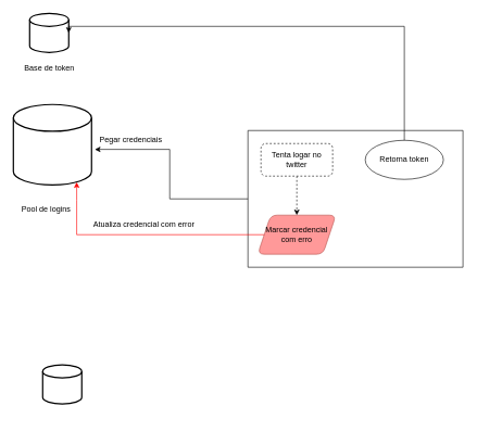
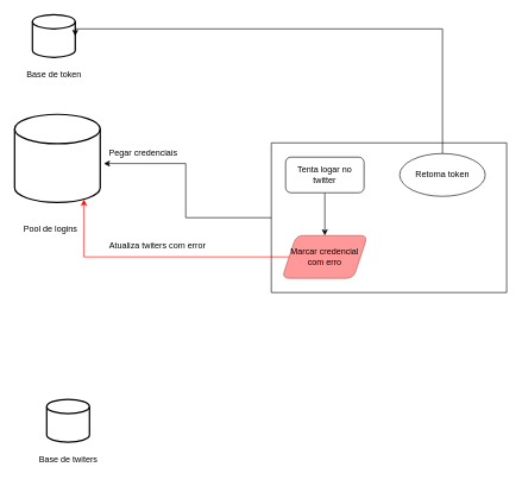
  <mxCell id="0" />
  <mxCell id="1" parent="0" />
  <mxCell id="2" value="" style="group" vertex="1" connectable="0" parent="1"><mxGeometry x="30" y="220" width="280" height="202" as="geometry" /></mxCell>
  <mxCell id="3" value="" style="strokeWidth=2;html=1;shape=mxgraph.flowchart.database;whiteSpace=wrap;" vertex="1" parent="2"><mxGeometry x="-10" y="-60" width="120" height="123.673" as="geometry" /></mxCell>
  <mxCell id="4" value="Pool de logins" style="text;html=1;align=center;verticalAlign=middle;resizable=0;points=[];autosize=1;strokeColor=none;fillColor=none;" vertex="1" parent="2"><mxGeometry x="-10" y="86.003" width="100" height="30" as="geometry" /></mxCell>
- <mxCell id="5" value="Atualiza credencial com error" style="text;html=1;align=center;verticalAlign=middle;resizable=0;points=[];autosize=1;strokeColor=none;fillColor=none;" vertex="1" parent="2"><mxGeometry x="100" y="110" width="180" height="30" as="geometry" /></mxCell>
+ <mxCell id="5" value="Atualiza twiters com error" style="text;html=1;align=center;verticalAlign=middle;resizable=0;points=[];autosize=1;strokeColor=none;fillColor=none;" vertex="1" parent="2"><mxGeometry x="100" y="110" width="180" height="30" as="geometry" /></mxCell>
  <mxCell id="6" value="" style="group" vertex="1" connectable="0" parent="1"><mxGeometry x="40" y="560" width="110" height="100" as="geometry" /></mxCell>
  <mxCell id="7" value="" style="strokeWidth=2;html=1;shape=mxgraph.flowchart.database;whiteSpace=wrap;" vertex="1" parent="6"><mxGeometry x="25" width="60" height="60" as="geometry" /></mxCell>
+ <mxCell id="8" value="&lt;div&gt;Base de twiters&lt;/div&gt;" style="text;html=1;align=center;verticalAlign=middle;resizable=0;points=[];autosize=1;strokeColor=none;fillColor=none;" vertex="1" parent="6"><mxGeometry y="70" width="110" height="30" as="geometry" /></mxCell>
  <mxCell id="9" value="" style="verticalLabelPosition=bottom;verticalAlign=top;html=1;shape=mxgraph.basic.rect;fillColor2=none;strokeWidth=1;size=20;indent=5;" vertex="1" parent="1"><mxGeometry x="380" y="200" width="330" height="210" as="geometry" /></mxCell>
  <mxCell id="10" style="edgeStyle=orthogonalEdgeStyle;rounded=0;orthogonalLoop=1;jettySize=auto;html=1;entryX=1.042;entryY=0.558;entryDx=0;entryDy=0;entryPerimeter=0;" edge="1" parent="1" source="9" target="3"><mxGeometry relative="1" as="geometry" /></mxCell>
  <mxCell id="11" value="Pegar credenciais" style="text;html=1;align=center;verticalAlign=middle;resizable=0;points=[];autosize=1;strokeColor=none;fillColor=none;" vertex="1" parent="1"><mxGeometry x="140" y="200" width="120" height="30" as="geometry" /></mxCell>
- <mxCell id="12" value="" style="edgeStyle=orthogonalEdgeStyle;rounded=0;orthogonalLoop=1;jettySize=auto;html=1;dashed=1;" edge="1" parent="1" source="13" target="14"><mxGeometry relative="1" as="geometry" /></mxCell>
- <mxCell id="13" value="Tenta logar no twitter" style="rounded=1;whiteSpace=wrap;html=1;dashed=1;" vertex="1" parent="1"><mxGeometry x="400" y="220" width="110" height="50" as="geometry" /></mxCell>
+ <mxCell id="12" value="" style="edgeStyle=orthogonalEdgeStyle;rounded=0;orthogonalLoop=1;jettySize=auto;html=1;" edge="1" parent="1" source="13" target="14"><mxGeometry relative="1" as="geometry" /></mxCell>
+ <mxCell id="13" value="Tenta logar no twitter" style="rounded=1;whiteSpace=wrap;html=1;" vertex="1" parent="1"><mxGeometry x="400" y="220" width="110" height="50" as="geometry" /></mxCell>
  <mxCell id="14" value="Marcar credencial com erro" style="shape=parallelogram;perimeter=parallelogramPerimeter;whiteSpace=wrap;html=1;fixedSize=1;rounded=1;fillColor=#FF9999;strokeColor=#b85450;" vertex="1" parent="1"><mxGeometry x="395" y="330" width="120" height="60" as="geometry" /></mxCell>
  <mxCell id="15" style="edgeStyle=orthogonalEdgeStyle;rounded=0;orthogonalLoop=1;jettySize=auto;html=1;entryX=0.81;entryY=0.966;entryDx=0;entryDy=0;entryPerimeter=0;strokeColor=#FF0000;" edge="1" parent="1" source="14" target="3"><mxGeometry relative="1" as="geometry" /></mxCell>
  <mxCell id="16" value="Retorna token" style="ellipse;whiteSpace=wrap;html=1;" vertex="1" parent="1"><mxGeometry x="560" y="215" width="120" height="60" as="geometry" /></mxCell>
  <mxCell id="17" value="" style="group" vertex="1" connectable="0" parent="1"><mxGeometry x="20" y="20" width="110" height="100" as="geometry" /></mxCell>
  <mxCell id="18" value="" style="strokeWidth=2;html=1;shape=mxgraph.flowchart.database;whiteSpace=wrap;" vertex="1" parent="17"><mxGeometry x="25" width="60" height="60" as="geometry" /></mxCell>
  <mxCell id="19" value="&lt;div&gt;Base de token&lt;/div&gt;" style="text;html=1;align=center;verticalAlign=middle;resizable=0;points=[];autosize=1;strokeColor=none;fillColor=none;" vertex="1" parent="17"><mxGeometry x="5" y="70" width="100" height="30" as="geometry" /></mxCell>
  <mxCell id="20" style="edgeStyle=orthogonalEdgeStyle;rounded=0;orthogonalLoop=1;jettySize=auto;html=1;entryX=1;entryY=0.5;entryDx=0;entryDy=0;entryPerimeter=0;" edge="1" parent="1" source="16" target="18"><mxGeometry relative="1" as="geometry"><Array as="points"><mxPoint x="620" y="40" /></Array></mxGeometry></mxCell>
